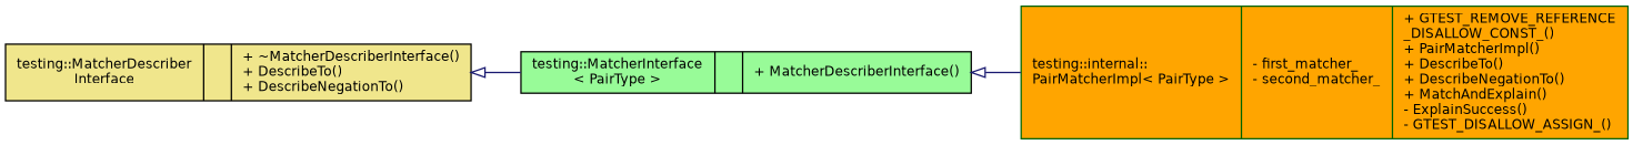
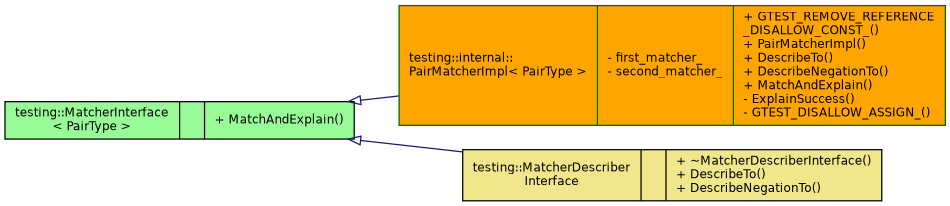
  digraph {
    rankdir=LR
    node [color=black fontname=Helvetica fontsize=10 shape=record style=filled]
    edge [arrowtail=onormal color=midnightblue dir=back fontname=Helvetica fontsize=10 labelfontname=Helvetica labelfontsize=10 style=solid]
    n1 [color=darkgreen fillcolor=orange fontcolor=black height=0.2 label="{testing::internal::\lPairMatcherImpl\< PairType \>\n|- first_matcher_\l- second_matcher_\l|+ GTEST_REMOVE_REFERENCE\l_DISALLOW_CONST_()\l+ PairMatcherImpl()\l+ DescribeTo()\l+ DescribeNegationTo()\l+ MatchAndExplain()\l- ExplainSuccess()\l- GTEST_DISALLOW_ASSIGN_()\l}" width=0.4]
-   n2 [fillcolor=palegreen height=0.2 label="{testing::MatcherInterface\l\< PairType \>\n||+ MatcherDescriberInterface()\l}" width=0.4]
+   n2 [fillcolor=palegreen height=0.2 label="{testing::MatcherInterface\l\< PairType \>\n||+ MatchAndExplain()\l}" width=0.4]
    n3 [fillcolor=khaki height=0.2 label="{testing::MatcherDescriber\lInterface\n||+ ~MatcherDescriberInterface()\l+ DescribeTo()\l+ DescribeNegationTo()\l}" width=0.4]
    n2 -> n1
-   n3 -> n2
+   n2 -> n3
  }
